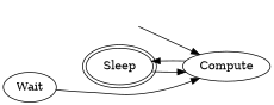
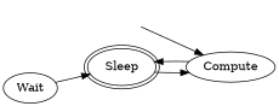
  digraph {
    rankdir=LR
    node [peripheries=1 shape=oval]
    n1 [label=Sleep peripheries=2]
    n2 [label=Compute]
    _nil [style=invis]
    n4 [label=Wait]
    n1 -> n2
    n2 -> n1
    _nil -> n2
-   n4 -> n2
+   n4 -> n1
  }
